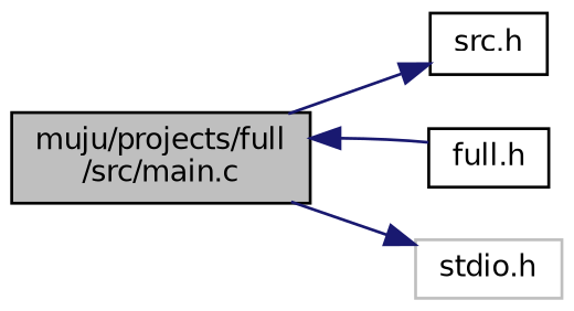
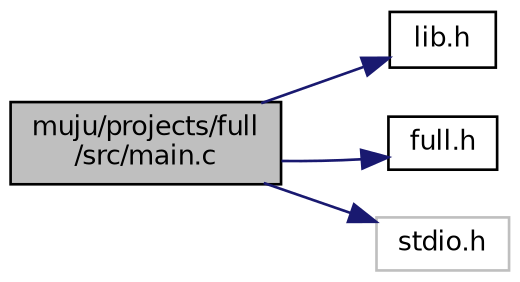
  digraph {
    rankdir=LR
    node [color=black fillcolor=white fontname=Helvetica fontsize=10 shape=record style=filled]
    edge [color=midnightblue fontname=Helvetica fontsize=10 labelfontname=Helvetica labelfontsize=10 style=solid]
    n1 [fillcolor=grey75 fontcolor=black height=0.2 label="muju/projects/full\l/src/main.c" width=0.4]
-   n2 [height=0.2 label="src.h" width=0.4]
+   n2 [height=0.2 label="lib.h" width=0.4]
    n3 [height=0.2 label="full.h" width=0.4]
    n4 [color=grey75 height=0.2 label="stdio.h" width=0.4]
    n1 -> n2
-   n3 -> n1
+   n1 -> n3
    n1 -> n4
  }
